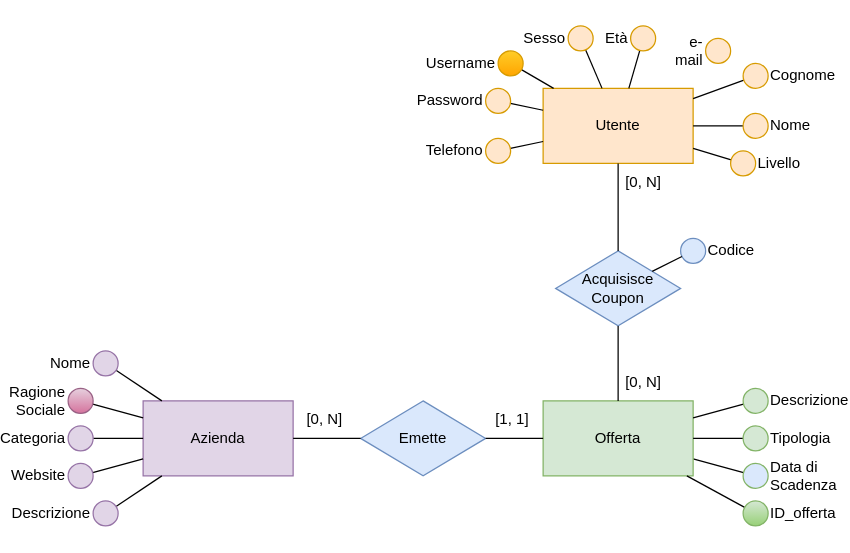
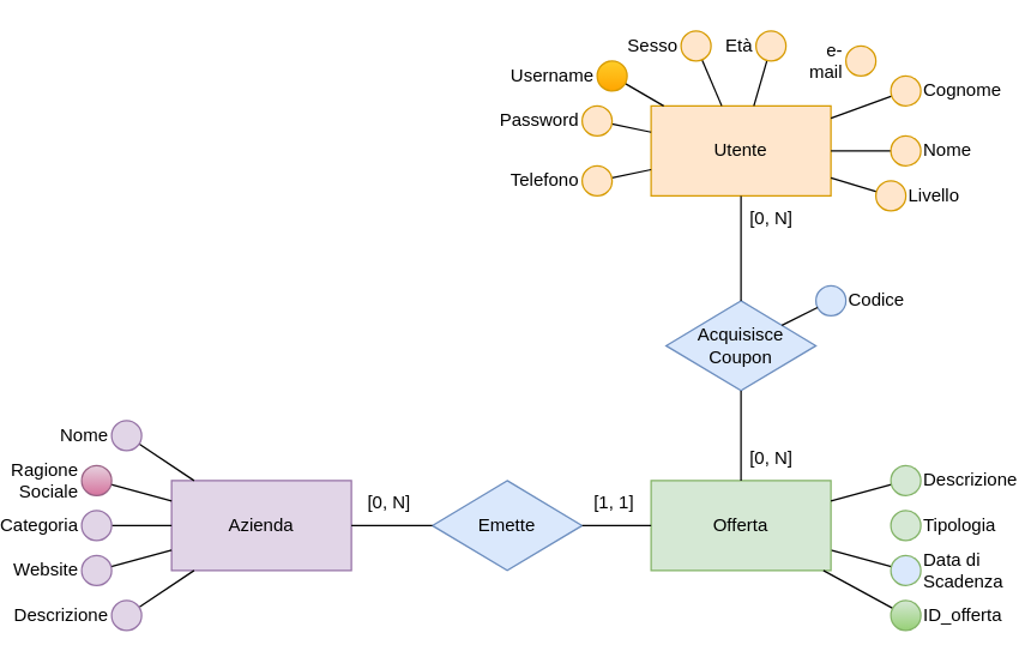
  <mxCell id="0" />
  <mxCell id="1" parent="0" />
  <mxCell id="2" value="&lt;div&gt;Utente&lt;/div&gt;" style="whiteSpace=wrap;html=1;fillColor=#ffe6cc;strokeColor=#d79b00;" vertex="1" parent="1"><mxGeometry x="400" y="70" width="120" height="60" as="geometry" /></mxCell>
  <mxCell id="3" value="" style="endArrow=none;html=1;rounded=0;" edge="1" parent="1" source="2" target="4"><mxGeometry width="50" height="50" relative="1" as="geometry"><mxPoint x="614" y="230" as="sourcePoint" /><mxPoint x="564" y="150" as="targetPoint" /></mxGeometry></mxCell>
  <mxCell id="4" value="&lt;div&gt;Nome&lt;/div&gt;" style="ellipse;whiteSpace=wrap;html=1;aspect=fixed;labelPosition=right;verticalLabelPosition=middle;align=left;verticalAlign=middle;fillColor=#ffe6cc;strokeColor=#d79b00;" vertex="1" parent="1"><mxGeometry x="560" y="90" width="20" height="20" as="geometry" /></mxCell>
  <mxCell id="5" value="" style="endArrow=none;html=1;rounded=0;" edge="1" parent="1" target="6" source="2"><mxGeometry width="50" height="50" relative="1" as="geometry"><mxPoint x="544" y="130" as="sourcePoint" /><mxPoint x="574" y="160" as="targetPoint" /></mxGeometry></mxCell>
  <mxCell id="6" value="&lt;div&gt;Cognome&lt;/div&gt;" style="ellipse;whiteSpace=wrap;html=1;aspect=fixed;labelPosition=right;verticalLabelPosition=middle;align=left;verticalAlign=middle;fillColor=#ffe6cc;strokeColor=#d79b00;" vertex="1" parent="1"><mxGeometry x="560" y="50" width="20" height="20" as="geometry" /></mxCell>
  <mxCell id="7" value="e-mail" style="ellipse;whiteSpace=wrap;html=1;aspect=fixed;labelPosition=left;verticalLabelPosition=middle;align=right;verticalAlign=middle;fillColor=#ffe6cc;strokeColor=#d79b00;" vertex="1" parent="1"><mxGeometry x="530" y="30" width="20" height="20" as="geometry" /></mxCell>
  <mxCell id="8" value="" style="endArrow=none;html=1;rounded=0;" edge="1" parent="1" source="9" target="2"><mxGeometry width="50" height="50" relative="1" as="geometry"><mxPoint x="424" y="150" as="sourcePoint" /><mxPoint x="664" y="180" as="targetPoint" /></mxGeometry></mxCell>
  <mxCell id="9" value="&lt;div&gt;Età&lt;/div&gt;" style="ellipse;whiteSpace=wrap;html=1;aspect=fixed;labelPosition=left;verticalLabelPosition=middle;align=right;verticalAlign=middle;fillColor=#ffe6cc;strokeColor=#d79b00;" vertex="1" parent="1"><mxGeometry x="470" y="20" width="20" height="20" as="geometry" /></mxCell>
  <mxCell id="10" value="" style="endArrow=none;html=1;rounded=0;" edge="1" parent="1" target="11" source="2"><mxGeometry width="50" height="50" relative="1" as="geometry"><mxPoint x="499.693" y="150" as="sourcePoint" /><mxPoint x="674" y="320" as="targetPoint" /></mxGeometry></mxCell>
  <mxCell id="11" value="&lt;div&gt;Sesso&lt;/div&gt;" style="ellipse;whiteSpace=wrap;html=1;aspect=fixed;labelPosition=left;verticalLabelPosition=middle;align=right;verticalAlign=middle;fillColor=#ffe6cc;strokeColor=#d79b00;" vertex="1" parent="1"><mxGeometry x="420" y="20" width="20" height="20" as="geometry" /></mxCell>
  <mxCell id="12" value="" style="endArrow=none;html=1;rounded=0;" edge="1" parent="1" target="13" source="2"><mxGeometry width="50" height="50" relative="1" as="geometry"><mxPoint x="524.002" y="120" as="sourcePoint" /><mxPoint x="737.33" y="310" as="targetPoint" /></mxGeometry></mxCell>
  <mxCell id="13" value="&lt;div&gt;Telefono&lt;/div&gt;" style="ellipse;whiteSpace=wrap;html=1;aspect=fixed;labelPosition=left;verticalLabelPosition=middle;align=right;verticalAlign=middle;fillColor=#ffe6cc;strokeColor=#d79b00;" vertex="1" parent="1"><mxGeometry x="354" y="110" width="20" height="20" as="geometry" /></mxCell>
  <mxCell id="14" value="" style="endArrow=none;html=1;rounded=0;" edge="1" parent="1" target="15" source="2"><mxGeometry width="50" height="50" relative="1" as="geometry"><mxPoint x="514" y="20" as="sourcePoint" /><mxPoint x="674" y="140" as="targetPoint" /></mxGeometry></mxCell>
  <mxCell id="15" value="&lt;div&gt;Username&lt;/div&gt;" style="ellipse;whiteSpace=wrap;html=1;aspect=fixed;labelPosition=left;verticalLabelPosition=middle;align=right;verticalAlign=middle;fillColor=#ffcd28;strokeColor=#d79b00;gradientColor=#ffa500;" vertex="1" parent="1"><mxGeometry x="364" y="40" width="20" height="20" as="geometry" /></mxCell>
  <mxCell id="16" value="" style="endArrow=none;html=1;rounded=0;" edge="1" parent="1" target="17" source="2"><mxGeometry width="50" height="50" relative="1" as="geometry"><mxPoint x="539.96" y="60" as="sourcePoint" /><mxPoint x="744.7" y="150" as="targetPoint" /></mxGeometry></mxCell>
  <mxCell id="17" value="&lt;div&gt;Password&lt;/div&gt;" style="ellipse;whiteSpace=wrap;html=1;aspect=fixed;labelPosition=left;verticalLabelPosition=middle;align=right;verticalAlign=middle;fillColor=#ffe6cc;strokeColor=#d79b00;" vertex="1" parent="1"><mxGeometry x="354" y="70" width="20" height="20" as="geometry" /></mxCell>
  <mxCell id="18" value="" style="endArrow=none;html=1;rounded=0;" edge="1" parent="1" target="19" source="2"><mxGeometry width="50" height="50" relative="1" as="geometry"><mxPoint x="516.5" y="150" as="sourcePoint" /><mxPoint x="734" y="330" as="targetPoint" /></mxGeometry></mxCell>
  <mxCell id="19" value="Livello" style="ellipse;whiteSpace=wrap;html=1;aspect=fixed;labelPosition=right;verticalLabelPosition=middle;align=left;verticalAlign=middle;fillColor=#ffe6cc;strokeColor=#d79b00;" vertex="1" parent="1"><mxGeometry x="550" y="120" width="20" height="20" as="geometry" /></mxCell>
  <mxCell id="20" value="Codice" style="ellipse;whiteSpace=wrap;html=1;aspect=fixed;labelPosition=right;verticalLabelPosition=middle;align=left;verticalAlign=middle;fillColor=#dae8fc;strokeColor=#6c8ebf;" vertex="1" parent="1"><mxGeometry x="510" y="190" width="20" height="20" as="geometry" /></mxCell>
  <mxCell id="21" style="edgeStyle=orthogonalEdgeStyle;rounded=0;orthogonalLoop=1;jettySize=auto;html=1;exitX=0.5;exitY=1;exitDx=0;exitDy=0;" edge="1" parent="1" source="20" target="20"><mxGeometry relative="1" as="geometry" /></mxCell>
  <mxCell id="22" value="" style="endArrow=none;html=1;rounded=0;" edge="1" parent="1" source="23" target="24"><mxGeometry width="50" height="50" relative="1" as="geometry"><mxPoint x="590" y="140" as="sourcePoint" /><mxPoint x="380" y="110" as="targetPoint" /></mxGeometry></mxCell>
  <mxCell id="23" value="Data di Scadenza" style="ellipse;whiteSpace=wrap;html=1;aspect=fixed;labelPosition=right;verticalLabelPosition=middle;align=left;verticalAlign=middle;fillColor=#dae8fc;strokeColor=#82b366;" vertex="1" parent="1"><mxGeometry x="560" y="370" width="20" height="20" as="geometry" /></mxCell>
  <mxCell id="24" value="Offerta" style="rounded=0;whiteSpace=wrap;html=1;fillColor=#d5e8d4;strokeColor=#82b366;" vertex="1" parent="1"><mxGeometry x="400" y="320" width="120" height="60" as="geometry" /></mxCell>
- <mxCell id="25" value="" style="endArrow=none;html=1;rounded=0;" edge="1" parent="1" source="24" target="26"><mxGeometry width="50" height="50" relative="1" as="geometry"><mxPoint x="410" y="270" as="sourcePoint" /><mxPoint x="360" y="410" as="targetPoint" /></mxGeometry></mxCell>
  <mxCell id="26" value="Tipologia" style="ellipse;whiteSpace=wrap;html=1;aspect=fixed;labelPosition=right;verticalLabelPosition=middle;align=left;verticalAlign=middle;fillColor=#d5e8d4;strokeColor=#82b366;" vertex="1" parent="1"><mxGeometry x="560" y="340" width="20" height="20" as="geometry" /></mxCell>
  <mxCell id="27" value="" style="endArrow=none;html=1;rounded=0;" edge="1" parent="1" source="28" target="24"><mxGeometry width="50" height="50" relative="1" as="geometry"><mxPoint x="570" y="350" as="sourcePoint" /><mxPoint x="380" y="280" as="targetPoint" /></mxGeometry></mxCell>
  <mxCell id="28" value="Descrizione" style="ellipse;whiteSpace=wrap;html=1;aspect=fixed;labelPosition=right;verticalLabelPosition=middle;align=left;verticalAlign=middle;fillColor=#d5e8d4;strokeColor=#82b366;" vertex="1" parent="1"><mxGeometry x="560" y="310" width="20" height="20" as="geometry" /></mxCell>
  <mxCell id="29" value="Azienda" style="rounded=0;whiteSpace=wrap;html=1;fillColor=#e1d5e7;strokeColor=#9673a6;" vertex="1" parent="1"><mxGeometry x="80" y="320" width="120" height="60" as="geometry" /></mxCell>
  <mxCell id="30" value="" style="endArrow=none;html=1;rounded=0;" edge="1" parent="1" source="29" target="31"><mxGeometry width="50" height="50" relative="1" as="geometry"><mxPoint x="250" y="330" as="sourcePoint" /><mxPoint x="0" y="320" as="targetPoint" /></mxGeometry></mxCell>
  <mxCell id="31" value="Nome" style="ellipse;whiteSpace=wrap;html=1;aspect=fixed;labelPosition=left;verticalLabelPosition=middle;align=right;verticalAlign=middle;fillColor=#e1d5e7;strokeColor=#9673a6;" vertex="1" parent="1"><mxGeometry x="40" y="280" width="20" height="20" as="geometry" /></mxCell>
  <mxCell id="32" value="" style="endArrow=none;html=1;rounded=0;" edge="1" parent="1" source="33" target="29"><mxGeometry width="50" height="50" relative="1" as="geometry"><mxPoint x="30" y="350" as="sourcePoint" /><mxPoint x="300" y="310" as="targetPoint" /></mxGeometry></mxCell>
  <mxCell id="33" value="&lt;div&gt;Ragione Sociale&lt;/div&gt;" style="ellipse;whiteSpace=wrap;html=1;aspect=fixed;labelPosition=left;verticalLabelPosition=middle;align=right;verticalAlign=middle;fillColor=#e6d0de;strokeColor=#996185;gradientColor=#d5739d;" vertex="1" parent="1"><mxGeometry x="20" y="310" width="20" height="20" as="geometry" /></mxCell>
  <mxCell id="34" value="" style="endArrow=none;html=1;rounded=0;" edge="1" parent="1" source="29" target="35"><mxGeometry width="50" height="50" relative="1" as="geometry"><mxPoint x="250" y="360" as="sourcePoint" /><mxPoint x="40" y="390" as="targetPoint" /></mxGeometry></mxCell>
  <mxCell id="35" value="&lt;div&gt;Categoria&lt;/div&gt;" style="ellipse;whiteSpace=wrap;html=1;aspect=fixed;labelPosition=left;verticalLabelPosition=middle;align=right;verticalAlign=middle;fillColor=#e1d5e7;strokeColor=#9673a6;" vertex="1" parent="1"><mxGeometry x="20" y="340" width="20" height="20" as="geometry" /></mxCell>
  <mxCell id="36" value="" style="endArrow=none;html=1;rounded=0;" edge="1" parent="1" source="29" target="37"><mxGeometry width="50" height="50" relative="1" as="geometry"><mxPoint x="250" y="360" as="sourcePoint" /><mxPoint x="80" y="430" as="targetPoint" /></mxGeometry></mxCell>
  <mxCell id="37" value="Website" style="ellipse;whiteSpace=wrap;html=1;aspect=fixed;labelPosition=left;verticalLabelPosition=middle;align=right;verticalAlign=middle;fillColor=#e1d5e7;strokeColor=#9673a6;" vertex="1" parent="1"><mxGeometry x="20" y="370" width="20" height="20" as="geometry" /></mxCell>
  <mxCell id="38" value="" style="endArrow=none;html=1;rounded=0;" edge="1" parent="1" source="39" target="29"><mxGeometry width="50" height="50" relative="1" as="geometry"><mxPoint x="150" y="420" as="sourcePoint" /><mxPoint x="160" y="320" as="targetPoint" /></mxGeometry></mxCell>
  <mxCell id="39" value="&lt;div&gt;Descrizione&lt;/div&gt;" style="ellipse;whiteSpace=wrap;html=1;aspect=fixed;labelPosition=left;verticalLabelPosition=middle;align=right;verticalAlign=middle;fillColor=#e1d5e7;strokeColor=#9673a6;" vertex="1" parent="1"><mxGeometry x="40" y="400" width="20" height="20" as="geometry" /></mxCell>
  <mxCell id="40" value="Emette" style="rhombus;whiteSpace=wrap;html=1;fillColor=#dae8fc;strokeColor=#6c8ebf;" vertex="1" parent="1"><mxGeometry x="254" y="320" width="100" height="60" as="geometry" /></mxCell>
  <mxCell id="41" value="" style="endArrow=none;html=1;rounded=0;" edge="1" parent="1" source="29" target="40"><mxGeometry width="50" height="50" relative="1" as="geometry"><mxPoint x="330" y="310" as="sourcePoint" /><mxPoint x="380" y="260" as="targetPoint" /></mxGeometry></mxCell>
  <mxCell id="42" value="" style="endArrow=none;html=1;rounded=0;" edge="1" parent="1" source="40" target="24"><mxGeometry width="50" height="50" relative="1" as="geometry"><mxPoint x="330" y="310" as="sourcePoint" /><mxPoint x="380" y="260" as="targetPoint" /></mxGeometry></mxCell>
  <mxCell id="43" value="Acquisisce Coupon" style="rhombus;whiteSpace=wrap;html=1;fillColor=#dae8fc;strokeColor=#6c8ebf;" vertex="1" parent="1"><mxGeometry x="410" y="200" width="100" height="60" as="geometry" /></mxCell>
  <mxCell id="44" value="" style="endArrow=none;html=1;rounded=0;" edge="1" parent="1" source="2" target="43"><mxGeometry width="50" height="50" relative="1" as="geometry"><mxPoint x="330" y="220" as="sourcePoint" /><mxPoint x="380" y="170" as="targetPoint" /></mxGeometry></mxCell>
  <mxCell id="45" value="" style="endArrow=none;html=1;rounded=0;" edge="1" parent="1" source="24" target="43"><mxGeometry width="50" height="50" relative="1" as="geometry"><mxPoint x="330" y="220" as="sourcePoint" /><mxPoint x="380" y="170" as="targetPoint" /></mxGeometry></mxCell>
  <mxCell id="46" value="[0, N]" style="text;html=1;align=center;verticalAlign=middle;resizable=0;points=[];autosize=1;strokeColor=none;fillColor=none;" vertex="1" parent="1"><mxGeometry x="455" y="130" width="50" height="30" as="geometry" /></mxCell>
  <mxCell id="47" value="[0, N]" style="text;html=1;align=center;verticalAlign=middle;resizable=0;points=[];autosize=1;strokeColor=none;fillColor=none;" vertex="1" parent="1"><mxGeometry x="455" y="290" width="50" height="30" as="geometry" /></mxCell>
  <mxCell id="48" value="[0, N]" style="text;html=1;align=center;verticalAlign=middle;resizable=0;points=[];autosize=1;strokeColor=none;fillColor=none;" vertex="1" parent="1"><mxGeometry x="200" y="320" width="50" height="30" as="geometry" /></mxCell>
  <mxCell id="49" value="&lt;div&gt;[1, 1]&lt;/div&gt;" style="text;html=1;align=center;verticalAlign=middle;resizable=0;points=[];autosize=1;strokeColor=none;fillColor=none;" vertex="1" parent="1"><mxGeometry x="350" y="320" width="50" height="30" as="geometry" /></mxCell>
  <mxCell id="50" value="" style="endArrow=none;html=1;rounded=0;" edge="1" parent="1" source="20" target="43"><mxGeometry width="50" height="50" relative="1" as="geometry"><mxPoint x="390" y="300" as="sourcePoint" /><mxPoint x="440" y="250" as="targetPoint" /></mxGeometry></mxCell>
  <mxCell id="51" value="" style="endArrow=none;html=1;rounded=0;" edge="1" parent="1" source="24" target="52"><mxGeometry width="50" height="50" relative="1" as="geometry"><mxPoint x="320" y="250" as="sourcePoint" /><mxPoint x="500" y="430" as="targetPoint" /></mxGeometry></mxCell>
  <mxCell id="52" value="ID_offerta" style="ellipse;whiteSpace=wrap;html=1;aspect=fixed;labelPosition=right;verticalLabelPosition=middle;align=left;verticalAlign=middle;fillColor=#d5e8d4;gradientColor=#97d077;strokeColor=#82b366;" vertex="1" parent="1"><mxGeometry x="560" y="400" width="20" height="20" as="geometry" /></mxCell>
